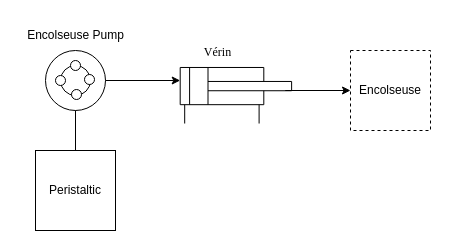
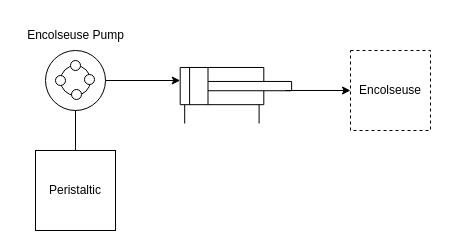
  <mxCell id="0" />
  <mxCell id="1" parent="0" />
  <mxCell id="2" style="edgeStyle=orthogonalEdgeStyle;rounded=0;orthogonalLoop=1;jettySize=auto;html=1;" edge="1" parent="1" source="3" target="5"><mxGeometry relative="1" as="geometry"><Array as="points"><mxPoint x="75" y="80" /></Array></mxGeometry></mxCell>
  <mxCell id="3" value="Peristaltic" style="whiteSpace=wrap;html=1;aspect=fixed;" vertex="1" parent="1"><mxGeometry x="35" y="150" width="80" height="80" as="geometry" /></mxCell>
  <mxCell id="4" value="" style="group" vertex="1" connectable="0" parent="1"><mxGeometry x="179.7" y="36.98" width="111.42" height="86.04" as="geometry" /></mxCell>
  <mxCell id="5" value="" style="verticalLabelPosition=bottom;aspect=fixed;html=1;verticalAlign=top;fillColor=strokeColor;align=center;outlineConnect=0;shape=mxgraph.fluid_power.x11450;points=[[0.04,1,0],[0.707,1,0]]" vertex="1" parent="4"><mxGeometry y="30" width="111.42" height="56.04" as="geometry" /></mxCell>
- <mxCell id="6" value="&lt;span style=&quot;font-family: &amp;quot;Times New Roman&amp;quot;; text-align: start; background-color: rgb(255, 255, 255);&quot;&gt;Vérin&lt;/span&gt;" style="text;html=1;align=center;verticalAlign=middle;resizable=0;points=[];autosize=1;strokeColor=none;fillColor=none;" vertex="1" parent="4"><mxGeometry x="12.12" width="50" height="30" as="geometry" /></mxCell>
  <mxCell id="7" value="" style="group" vertex="1" connectable="0" parent="1"><mxGeometry x="45" y="50" width="60" height="60" as="geometry" /></mxCell>
  <mxCell id="8" value="" style="ellipse;whiteSpace=wrap;html=1;aspect=fixed;" vertex="1" parent="7"><mxGeometry width="60" height="60" as="geometry" /></mxCell>
  <mxCell id="9" value="" style="ellipse;whiteSpace=wrap;html=1;aspect=fixed;" vertex="1" parent="7"><mxGeometry x="15" y="15" width="30" height="30" as="geometry" /></mxCell>
  <mxCell id="10" value="" style="ellipse;whiteSpace=wrap;html=1;aspect=fixed;" vertex="1" parent="7"><mxGeometry x="25" y="10" width="10" height="10" as="geometry" /></mxCell>
  <mxCell id="11" value="" style="ellipse;whiteSpace=wrap;html=1;aspect=fixed;" vertex="1" parent="7"><mxGeometry x="10" y="25" width="10" height="10" as="geometry" /></mxCell>
  <mxCell id="12" value="" style="ellipse;whiteSpace=wrap;html=1;aspect=fixed;" vertex="1" parent="7"><mxGeometry x="39" y="24" width="10" height="10" as="geometry" /></mxCell>
  <mxCell id="13" value="" style="ellipse;whiteSpace=wrap;html=1;aspect=fixed;" vertex="1" parent="7"><mxGeometry x="26" y="39" width="10" height="10" as="geometry" /></mxCell>
  <mxCell id="14" value="Encolseuse Pump" style="text;html=1;align=center;verticalAlign=middle;resizable=0;points=[];autosize=1;strokeColor=none;fillColor=none;" vertex="1" parent="1"><mxGeometry x="20" y="20" width="110" height="30" as="geometry" /></mxCell>
  <mxCell id="15" value="Encolseuse" style="whiteSpace=wrap;html=1;aspect=fixed;dashed=1;" vertex="1" parent="1"><mxGeometry x="350" y="50" width="80" height="80" as="geometry" /></mxCell>
  <mxCell id="16" style="edgeStyle=orthogonalEdgeStyle;rounded=0;orthogonalLoop=1;jettySize=auto;html=1;entryX=0;entryY=0.5;entryDx=0;entryDy=0;" edge="1" parent="1" target="15"><mxGeometry relative="1" as="geometry"><mxPoint x="295" y="90" as="sourcePoint" /><Array as="points"><mxPoint x="285" y="90" /><mxPoint x="285" y="90" /></Array></mxGeometry></mxCell>
